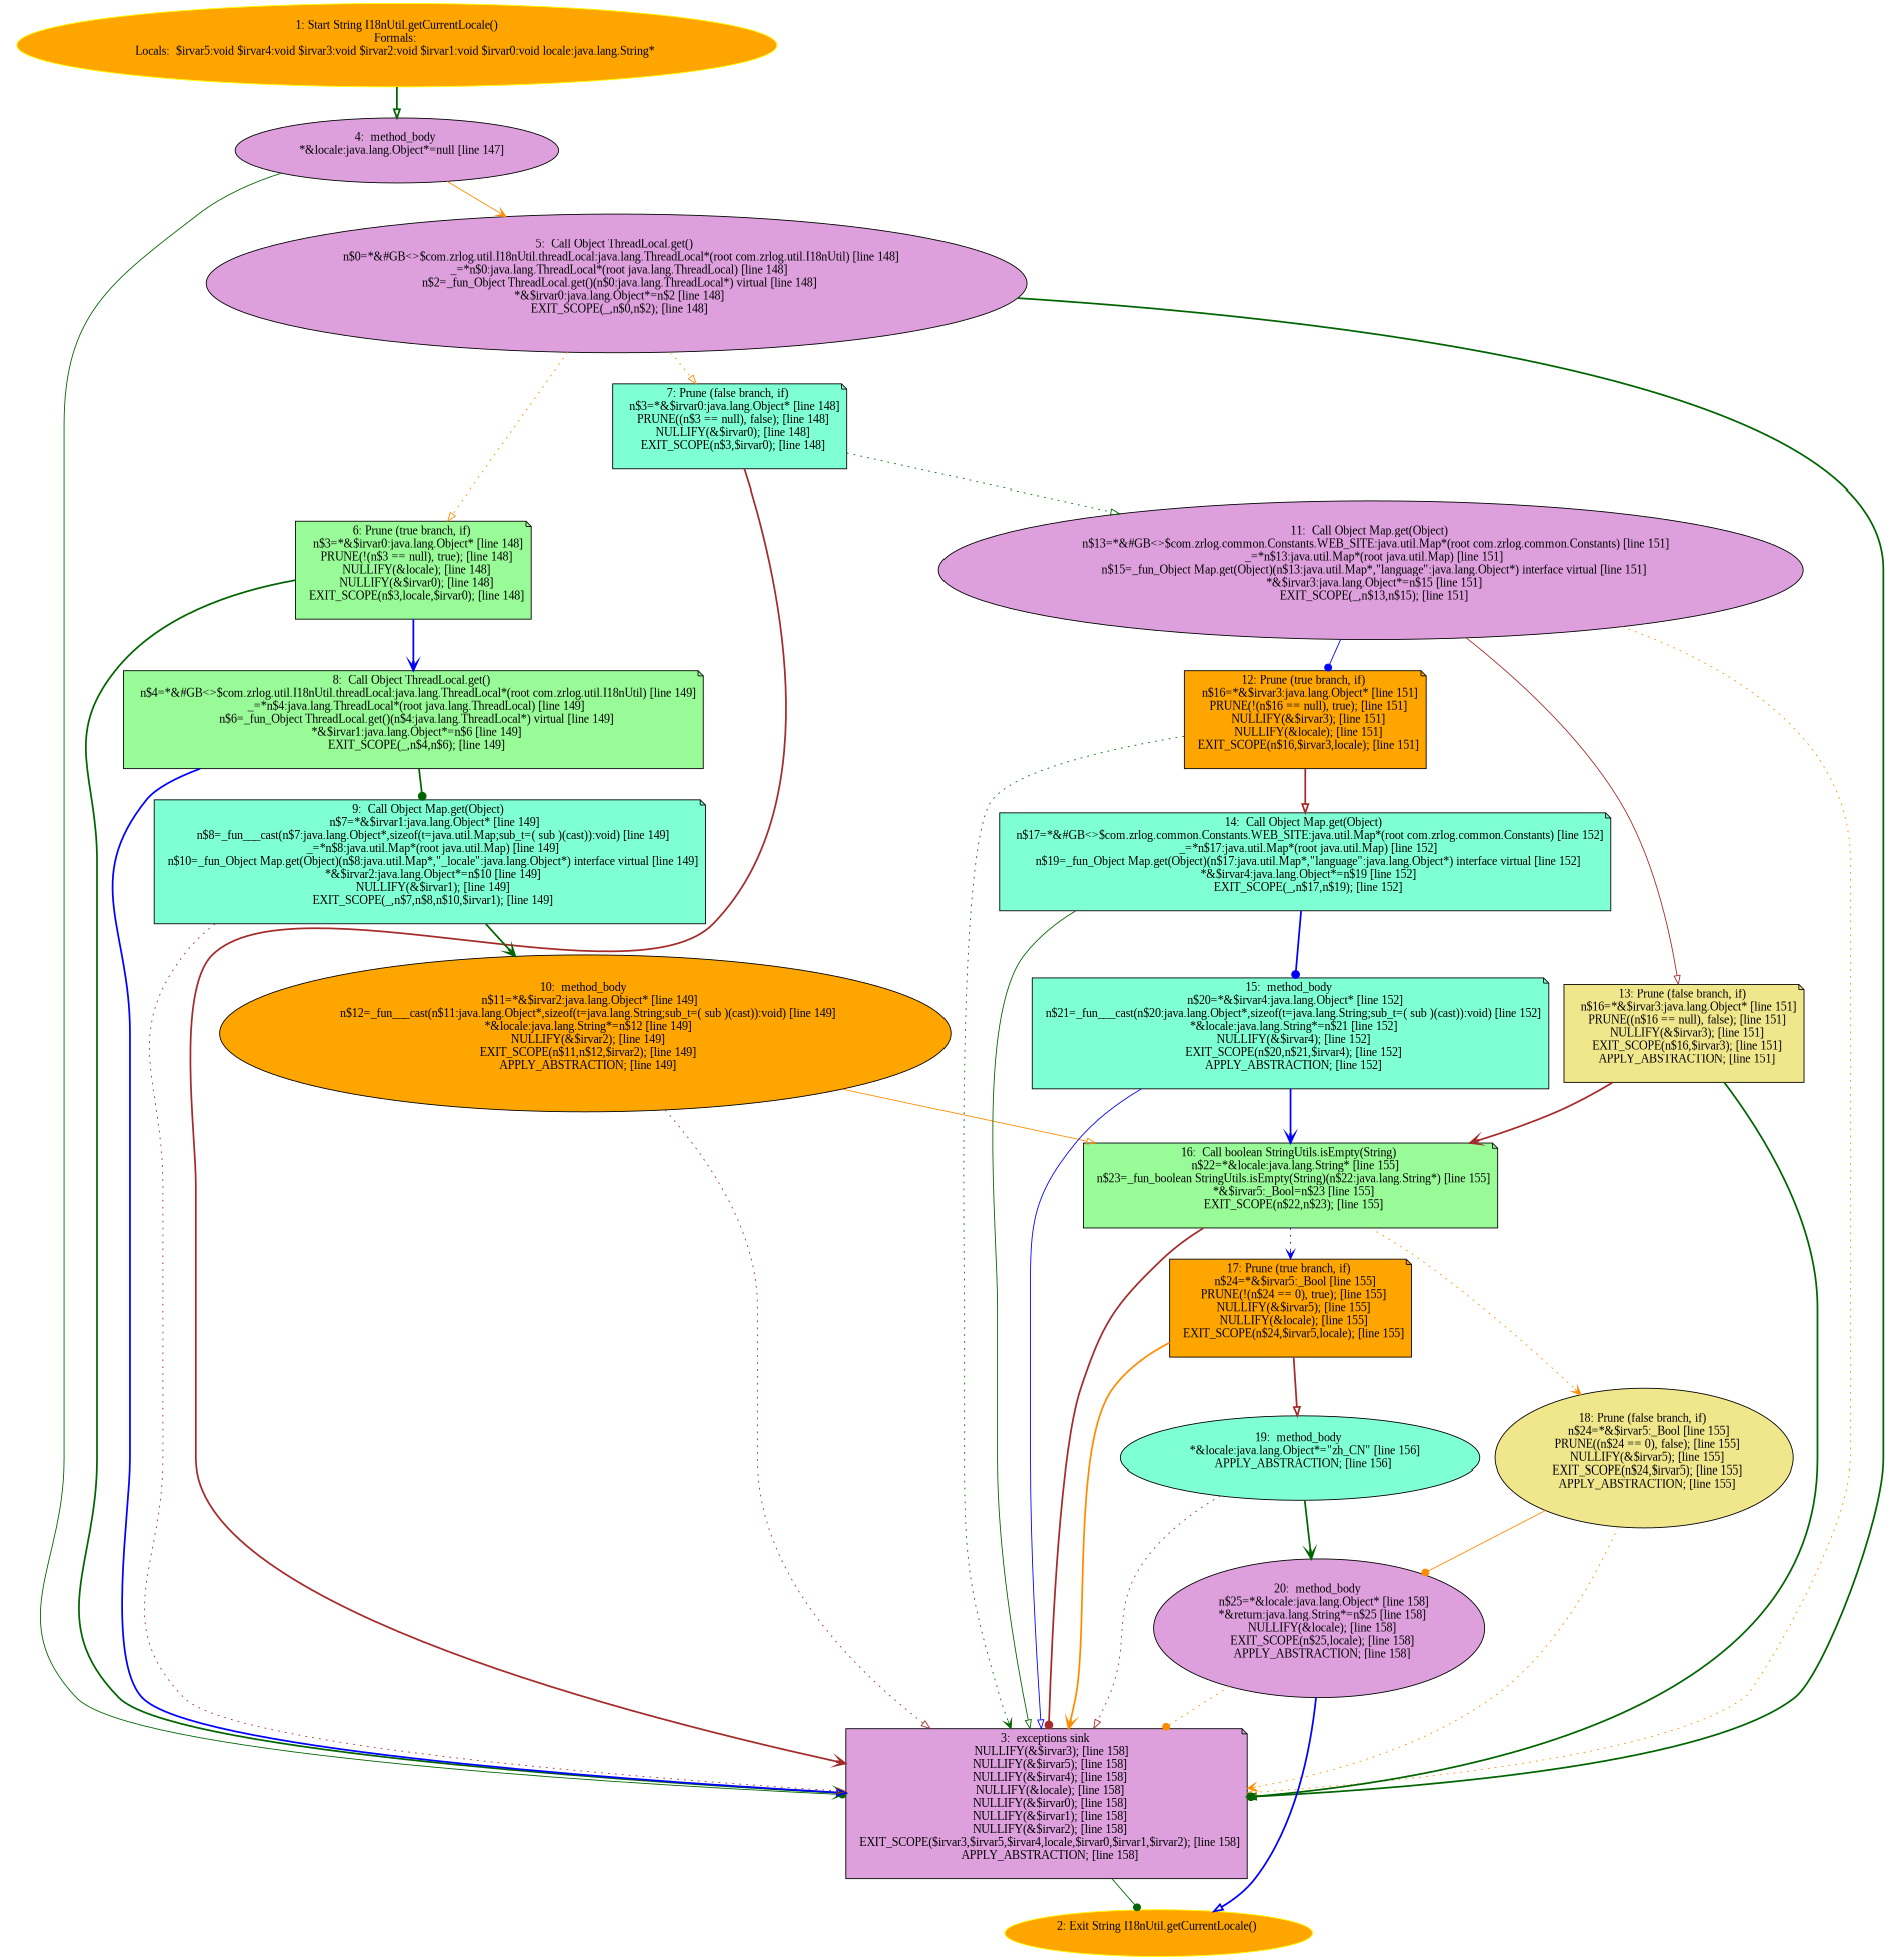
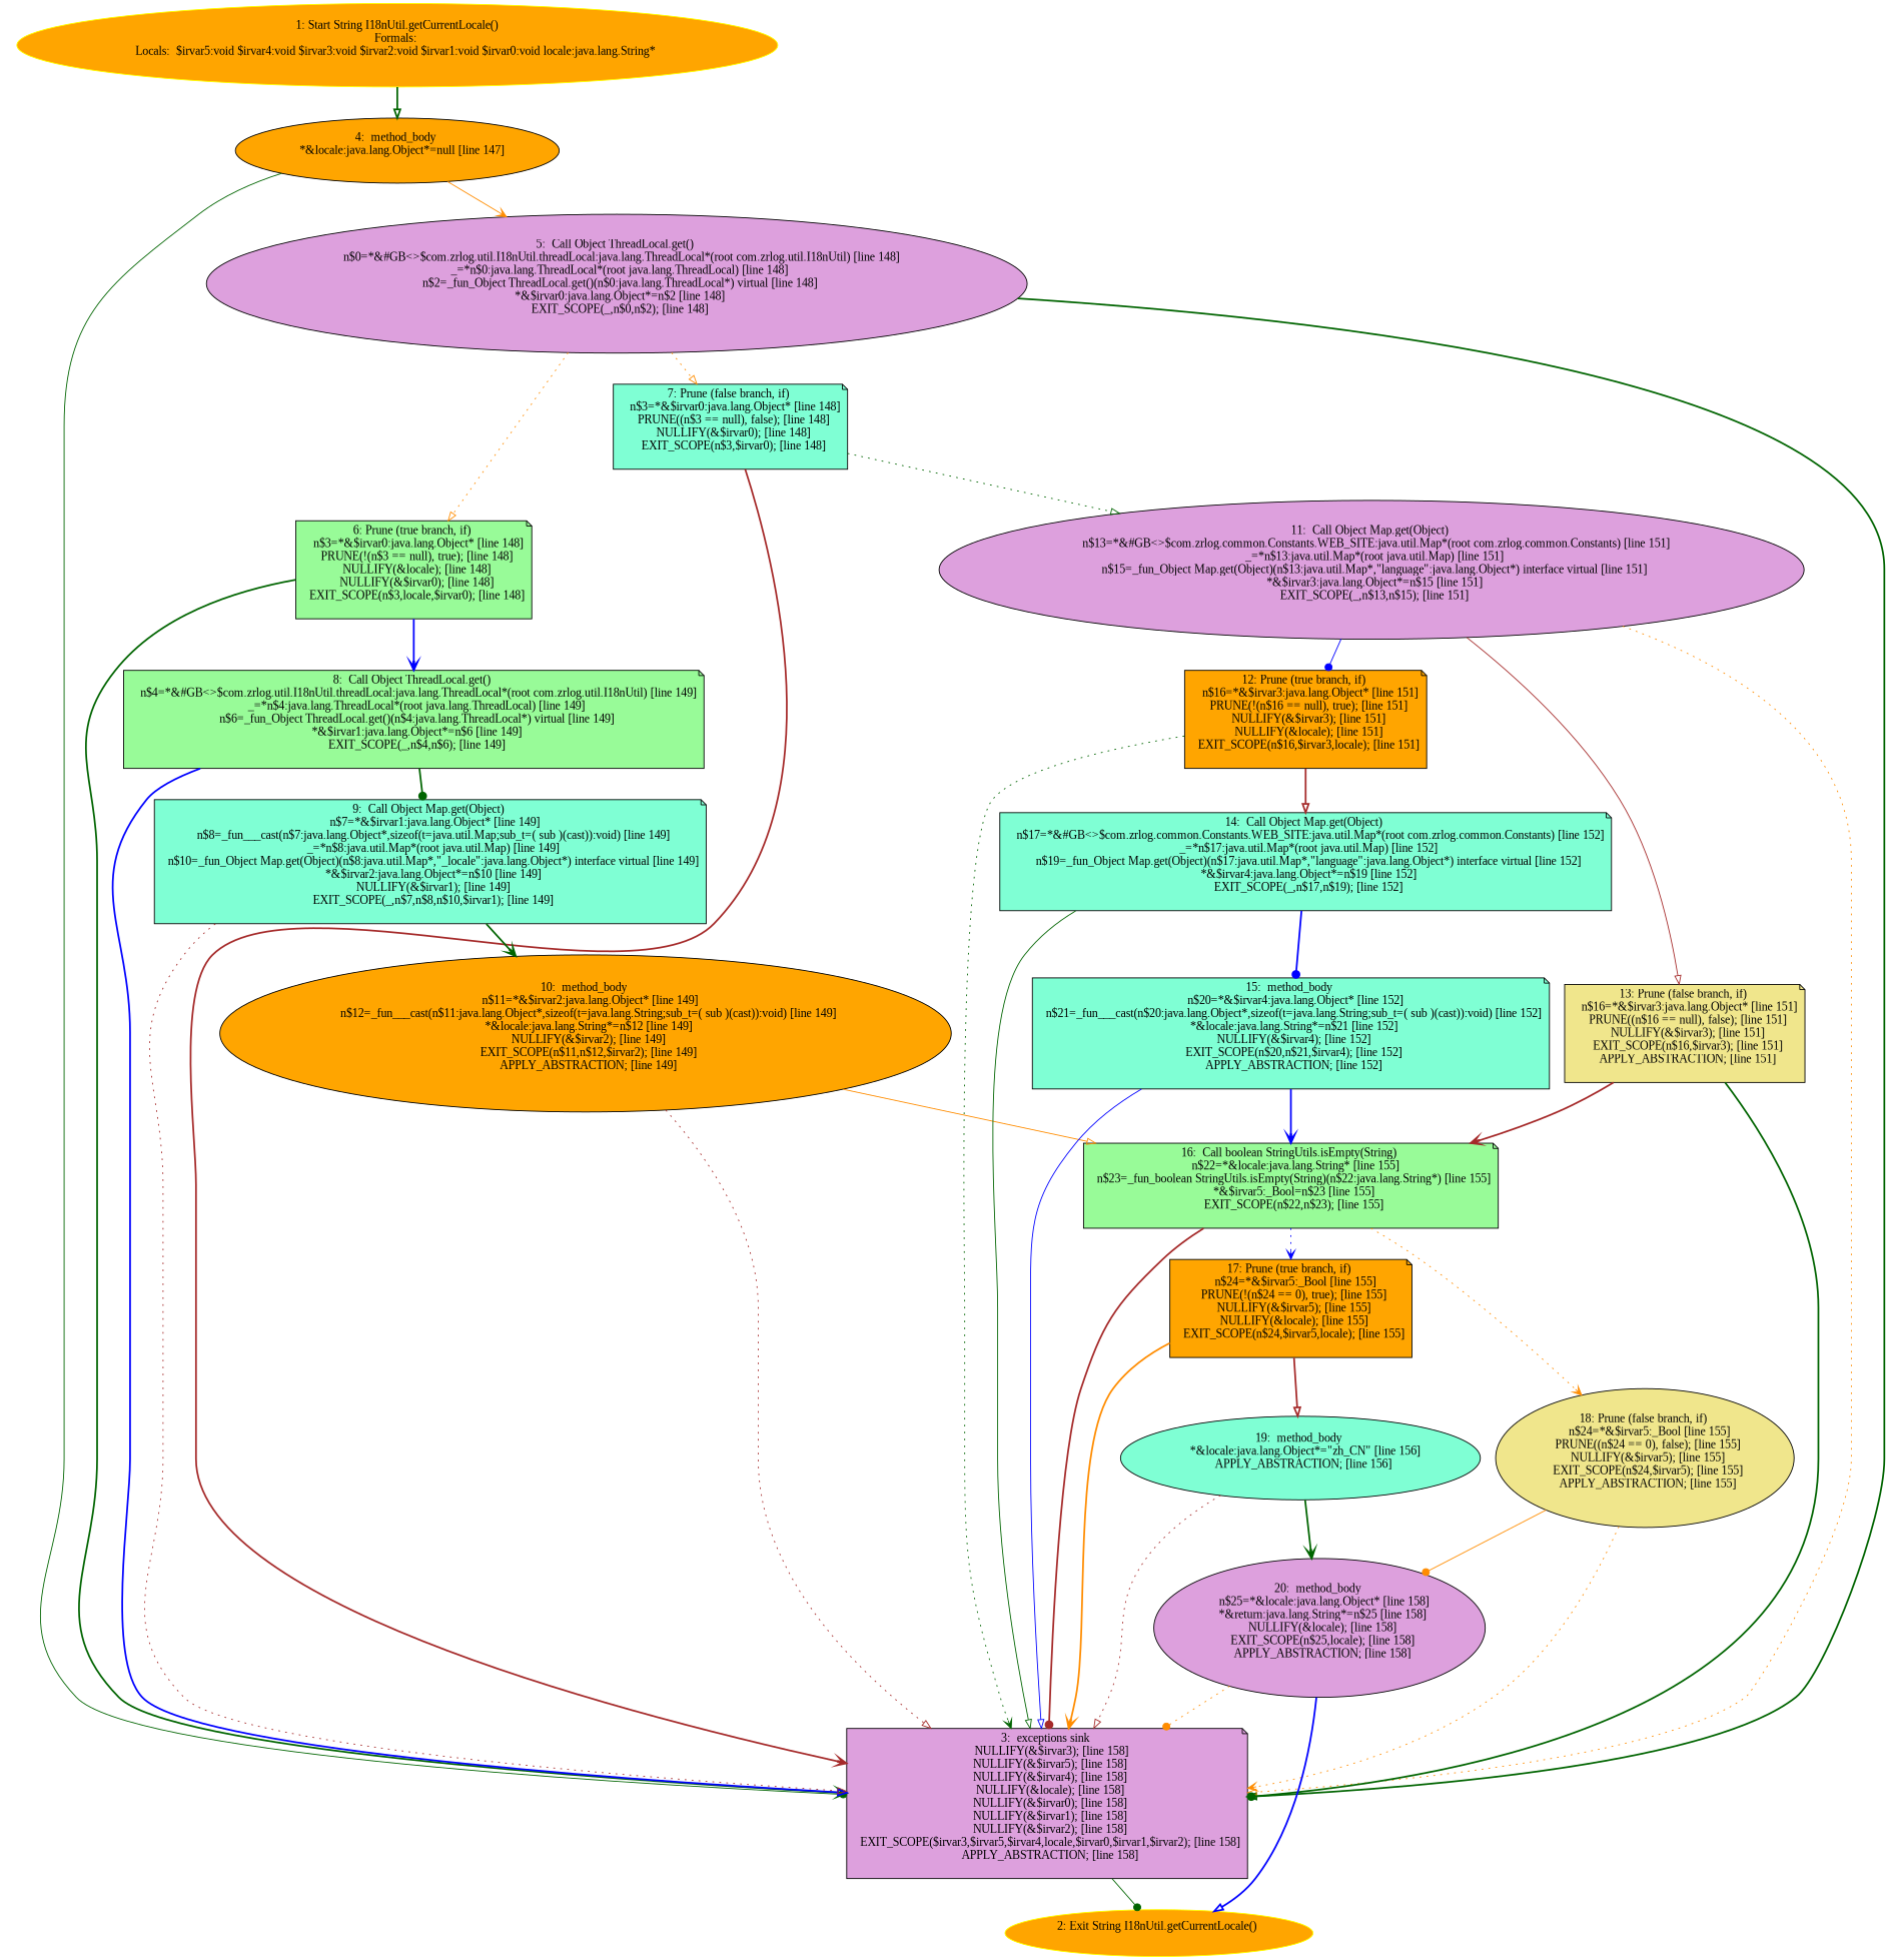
  digraph {
    fontname="Liberation Serif"
    node [style=filled fillcolor=orange shape=note fontname="Liberation Serif"]
    edge [color=darkgreen style=bold arrowhead=onormal fontname="Liberation Serif"]
    n1 [color=yellow label="1: Start String I18nUtil.getCurrentLocale()\nFormals: \nLocals:  $irvar5:void $irvar4:void $irvar3:void $irvar2:void $irvar1:void $irvar0:void locale:java.lang.String* \n  " shape=ellipse]
-   n2 [label="4:  method_body \n   *&locale:java.lang.Object*=null [line 147]\n " shape=ellipse fillcolor=plum]
+   n2 [label="4:  method_body \n   *&locale:java.lang.Object*=null [line 147]\n " shape=ellipse]
    n3 [label="3:  exceptions sink \n   NULLIFY(&$irvar3); [line 158]\n  NULLIFY(&$irvar5); [line 158]\n  NULLIFY(&$irvar4); [line 158]\n  NULLIFY(&locale); [line 158]\n  NULLIFY(&$irvar0); [line 158]\n  NULLIFY(&$irvar1); [line 158]\n  NULLIFY(&$irvar2); [line 158]\n  EXIT_SCOPE($irvar3,$irvar5,$irvar4,locale,$irvar0,$irvar1,$irvar2); [line 158]\n  APPLY_ABSTRACTION; [line 158]\n " fillcolor=plum]
    n4 [label="5:  Call Object ThreadLocal.get() \n   n$0=*&#GB<>$com.zrlog.util.I18nUtil.threadLocal:java.lang.ThreadLocal*(root com.zrlog.util.I18nUtil) [line 148]\n  _=*n$0:java.lang.ThreadLocal*(root java.lang.ThreadLocal) [line 148]\n  n$2=_fun_Object ThreadLocal.get()(n$0:java.lang.ThreadLocal*) virtual [line 148]\n  *&$irvar0:java.lang.Object*=n$2 [line 148]\n  EXIT_SCOPE(_,n$0,n$2); [line 148]\n " shape=ellipse fillcolor=plum]
    n5 [color=yellow label="2: Exit String I18nUtil.getCurrentLocale() \n  " shape=ellipse]
    n6 [label="6: Prune (true branch, if) \n   n$3=*&$irvar0:java.lang.Object* [line 148]\n  PRUNE(!(n$3 == null), true); [line 148]\n  NULLIFY(&locale); [line 148]\n  NULLIFY(&$irvar0); [line 148]\n  EXIT_SCOPE(n$3,locale,$irvar0); [line 148]\n " fillcolor=palegreen]
    n7 [label="7: Prune (false branch, if) \n   n$3=*&$irvar0:java.lang.Object* [line 148]\n  PRUNE((n$3 == null), false); [line 148]\n  NULLIFY(&$irvar0); [line 148]\n  EXIT_SCOPE(n$3,$irvar0); [line 148]\n " fillcolor=aquamarine]
    n8 [label="8:  Call Object ThreadLocal.get() \n   n$4=*&#GB<>$com.zrlog.util.I18nUtil.threadLocal:java.lang.ThreadLocal*(root com.zrlog.util.I18nUtil) [line 149]\n  _=*n$4:java.lang.ThreadLocal*(root java.lang.ThreadLocal) [line 149]\n  n$6=_fun_Object ThreadLocal.get()(n$4:java.lang.ThreadLocal*) virtual [line 149]\n  *&$irvar1:java.lang.Object*=n$6 [line 149]\n  EXIT_SCOPE(_,n$4,n$6); [line 149]\n " fillcolor=palegreen]
    n9 [label="11:  Call Object Map.get(Object) \n   n$13=*&#GB<>$com.zrlog.common.Constants.WEB_SITE:java.util.Map*(root com.zrlog.common.Constants) [line 151]\n  _=*n$13:java.util.Map*(root java.util.Map) [line 151]\n  n$15=_fun_Object Map.get(Object)(n$13:java.util.Map*,\"language\":java.lang.Object*) interface virtual [line 151]\n  *&$irvar3:java.lang.Object*=n$15 [line 151]\n  EXIT_SCOPE(_,n$13,n$15); [line 151]\n " shape=ellipse fillcolor=plum]
    n10 [label="9:  Call Object Map.get(Object) \n   n$7=*&$irvar1:java.lang.Object* [line 149]\n  n$8=_fun___cast(n$7:java.lang.Object*,sizeof(t=java.util.Map;sub_t=( sub )(cast)):void) [line 149]\n  _=*n$8:java.util.Map*(root java.util.Map) [line 149]\n  n$10=_fun_Object Map.get(Object)(n$8:java.util.Map*,\"_locale\":java.lang.Object*) interface virtual [line 149]\n  *&$irvar2:java.lang.Object*=n$10 [line 149]\n  NULLIFY(&$irvar1); [line 149]\n  EXIT_SCOPE(_,n$7,n$8,n$10,$irvar1); [line 149]\n " fillcolor=aquamarine]
    n11 [label="12: Prune (true branch, if) \n   n$16=*&$irvar3:java.lang.Object* [line 151]\n  PRUNE(!(n$16 == null), true); [line 151]\n  NULLIFY(&$irvar3); [line 151]\n  NULLIFY(&locale); [line 151]\n  EXIT_SCOPE(n$16,$irvar3,locale); [line 151]\n "]
    n12 [label="13: Prune (false branch, if) \n   n$16=*&$irvar3:java.lang.Object* [line 151]\n  PRUNE((n$16 == null), false); [line 151]\n  NULLIFY(&$irvar3); [line 151]\n  EXIT_SCOPE(n$16,$irvar3); [line 151]\n  APPLY_ABSTRACTION; [line 151]\n " fillcolor=khaki]
    n13 [label="10:  method_body \n   n$11=*&$irvar2:java.lang.Object* [line 149]\n  n$12=_fun___cast(n$11:java.lang.Object*,sizeof(t=java.lang.String;sub_t=( sub )(cast)):void) [line 149]\n  *&locale:java.lang.String*=n$12 [line 149]\n  NULLIFY(&$irvar2); [line 149]\n  EXIT_SCOPE(n$11,n$12,$irvar2); [line 149]\n  APPLY_ABSTRACTION; [line 149]\n " shape=ellipse]
    n14 [label="16:  Call boolean StringUtils.isEmpty(String) \n   n$22=*&locale:java.lang.String* [line 155]\n  n$23=_fun_boolean StringUtils.isEmpty(String)(n$22:java.lang.String*) [line 155]\n  *&$irvar5:_Bool=n$23 [line 155]\n  EXIT_SCOPE(n$22,n$23); [line 155]\n " fillcolor=palegreen]
    n15 [label="17: Prune (true branch, if) \n   n$24=*&$irvar5:_Bool [line 155]\n  PRUNE(!(n$24 == 0), true); [line 155]\n  NULLIFY(&$irvar5); [line 155]\n  NULLIFY(&locale); [line 155]\n  EXIT_SCOPE(n$24,$irvar5,locale); [line 155]\n "]
    n16 [label="18: Prune (false branch, if) \n   n$24=*&$irvar5:_Bool [line 155]\n  PRUNE((n$24 == 0), false); [line 155]\n  NULLIFY(&$irvar5); [line 155]\n  EXIT_SCOPE(n$24,$irvar5); [line 155]\n  APPLY_ABSTRACTION; [line 155]\n " shape=ellipse fillcolor=khaki]
    n17 [label="14:  Call Object Map.get(Object) \n   n$17=*&#GB<>$com.zrlog.common.Constants.WEB_SITE:java.util.Map*(root com.zrlog.common.Constants) [line 152]\n  _=*n$17:java.util.Map*(root java.util.Map) [line 152]\n  n$19=_fun_Object Map.get(Object)(n$17:java.util.Map*,\"language\":java.lang.Object*) interface virtual [line 152]\n  *&$irvar4:java.lang.Object*=n$19 [line 152]\n  EXIT_SCOPE(_,n$17,n$19); [line 152]\n " fillcolor=aquamarine]
    n18 [label="15:  method_body \n   n$20=*&$irvar4:java.lang.Object* [line 152]\n  n$21=_fun___cast(n$20:java.lang.Object*,sizeof(t=java.lang.String;sub_t=( sub )(cast)):void) [line 152]\n  *&locale:java.lang.String*=n$21 [line 152]\n  NULLIFY(&$irvar4); [line 152]\n  EXIT_SCOPE(n$20,n$21,$irvar4); [line 152]\n  APPLY_ABSTRACTION; [line 152]\n " fillcolor=aquamarine]
    n19 [label="19:  method_body \n   *&locale:java.lang.Object*=\"zh_CN\" [line 156]\n  APPLY_ABSTRACTION; [line 156]\n " shape=ellipse fillcolor=aquamarine]
    n20 [label="20:  method_body \n   n$25=*&locale:java.lang.Object* [line 158]\n  *&return:java.lang.String*=n$25 [line 158]\n  NULLIFY(&locale); [line 158]\n  EXIT_SCOPE(n$25,locale); [line 158]\n  APPLY_ABSTRACTION; [line 158]\n " shape=ellipse fillcolor=plum]
    n1 -> n2
    n2 -> n3 [style=solid arrowhead=dot]
    n2 -> n4 [color=darkorange style=solid arrowhead=vee]
    n3 -> n5 [style=solid arrowhead=dot]
    n4 -> n3
    n4 -> n6 [color=darkorange style=dotted]
    n4 -> n7 [color=darkorange style=dotted]
    n6 -> n3 [arrowhead=vee]
    n6 -> n8 [color=blue arrowhead=vee]
    n7 -> n3 [color=brown arrowhead=vee]
    n7 -> n9 [style=dotted]
    n8 -> n3 [color=blue]
    n8 -> n10 [arrowhead=dot]
    n9 -> n3 [color=darkorange style=dotted]
    n9 -> n11 [color=blue style=solid arrowhead=dot]
    n9 -> n12 [color=brown style=solid]
    n10 -> n3 [color=brown style=dotted]
    n10 -> n13 [arrowhead=vee]
    n11 -> n3 [style=dotted arrowhead=vee]
    n11 -> n17 [color=brown]
    n12 -> n3 [arrowhead=dot]
    n12 -> n14 [color=brown arrowhead=vee]
    n13 -> n3 [color=brown style=dotted]
    n13 -> n14 [color=darkorange style=solid]
    n14 -> n3 [color=brown arrowhead=dot]
    n14 -> n15 [color=blue style=dotted arrowhead=vee]
    n14 -> n16 [color=darkorange style=dotted arrowhead=vee]
    n15 -> n3 [color=darkorange arrowhead=vee]
    n15 -> n19 [color=brown]
    n16 -> n3 [color=darkorange style=dotted arrowhead=vee]
    n16 -> n20 [color=darkorange style=solid arrowhead=dot]
    n17 -> n3 [style=solid]
    n17 -> n18 [color=blue arrowhead=dot]
    n18 -> n3 [color=blue style=solid]
    n18 -> n14 [color=blue arrowhead=vee]
    n19 -> n3 [color=brown style=dotted]
    n19 -> n20 [arrowhead=vee]
    n20 -> n3 [color=darkorange style=dotted arrowhead=dot]
    n20 -> n5 [color=blue]
  }
